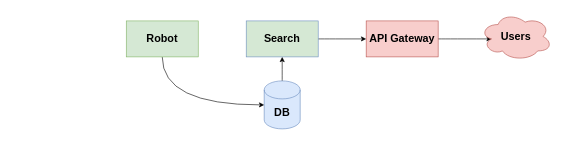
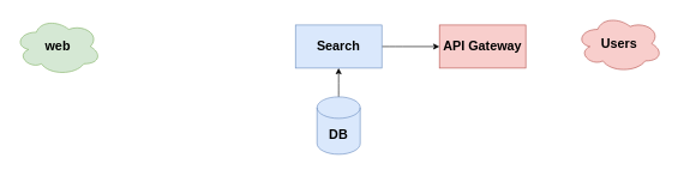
  <mxCell id="0" />
  <mxCell id="1" parent="0" />
- <mxCell id="2" style="edgeStyle=none;curved=1;orthogonalLoop=1;jettySize=auto;html=1;exitX=0.5;exitY=1;exitDx=0;exitDy=0;entryX=0;entryY=0.5;entryDx=0;entryDy=0;entryPerimeter=0;" edge="1" parent="1" source="3" target="5"><mxGeometry relative="1" as="geometry"><Array as="points"><mxPoint x="270" y="174" /></Array></mxGeometry></mxCell>
- <mxCell id="3" value="&lt;font style=&quot;font-size: 18px&quot;&gt;&lt;b&gt;Robot&lt;/b&gt;&lt;/font&gt;" style="rounded=0;whiteSpace=wrap;html=1;fillColor=#d5e8d4;strokeColor=#82b366;" vertex="1" parent="1"><mxGeometry x="210" y="34" width="120" height="60" as="geometry" /></mxCell>
  <mxCell id="4" style="edgeStyle=none;curved=1;orthogonalLoop=1;jettySize=auto;html=1;exitX=0.5;exitY=0;exitDx=0;exitDy=0;exitPerimeter=0;entryX=0.5;entryY=1;entryDx=0;entryDy=0;" edge="1" parent="1" source="5" target="9"><mxGeometry relative="1" as="geometry" /></mxCell>
  <mxCell id="5" value="&lt;font style=&quot;font-size: 18px&quot;&gt;&lt;b&gt;DB&lt;/b&gt;&lt;/font&gt;" style="shape=cylinder3;whiteSpace=wrap;html=1;boundedLbl=1;backgroundOutline=1;size=15;fillColor=#dae8fc;strokeColor=#6c8ebf;" vertex="1" parent="1"><mxGeometry x="440" y="134" width="60" height="80" as="geometry" /></mxCell>
- <mxCell id="6" style="edgeStyle=none;curved=1;orthogonalLoop=1;jettySize=auto;html=1;exitX=1;exitY=0.5;exitDx=0;exitDy=0;entryX=0.16;entryY=0.55;entryDx=0;entryDy=0;entryPerimeter=0;fontSize=18;" edge="1" parent="1" source="7" target="11"><mxGeometry relative="1" as="geometry" /></mxCell>
  <mxCell id="7" value="&lt;b&gt;&lt;font style=&quot;font-size: 18px&quot;&gt;API Gateway&lt;/font&gt;&lt;/b&gt;" style="rounded=0;whiteSpace=wrap;html=1;fillColor=#f8cecc;strokeColor=#b85450;" vertex="1" parent="1"><mxGeometry x="610" y="34" width="120" height="60" as="geometry" /></mxCell>
  <mxCell id="8" style="edgeStyle=none;curved=1;orthogonalLoop=1;jettySize=auto;html=1;exitX=1;exitY=0.5;exitDx=0;exitDy=0;entryX=0;entryY=0.5;entryDx=0;entryDy=0;" edge="1" parent="1" source="9" target="7"><mxGeometry relative="1" as="geometry" /></mxCell>
- <mxCell id="9" value="&lt;b style=&quot;font-size: 18px&quot;&gt;Search&lt;/b&gt;" style="rounded=0;whiteSpace=wrap;html=1;fillColor=#d5e8d4;strokeColor=#6c8ebf;" vertex="1" parent="1"><mxGeometry x="410" y="34" width="120" height="60" as="geometry" /></mxCell>
+ <mxCell id="9" value="&lt;b style=&quot;font-size: 18px&quot;&gt;Search&lt;/b&gt;" style="rounded=0;whiteSpace=wrap;html=1;fillColor=#dae8fc;strokeColor=#6c8ebf;" vertex="1" parent="1"><mxGeometry x="410" y="34" width="120" height="60" as="geometry" /></mxCell>
+ <mxCell id="10" value="&lt;b&gt;&lt;font style=&quot;font-size: 18px&quot;&gt;web&lt;/font&gt;&lt;/b&gt;" style="ellipse;shape=cloud;whiteSpace=wrap;html=1;fontSize=18;fillColor=#d5e8d4;strokeColor=#82b366;" vertex="1" parent="1"><mxGeometry x="20" y="24" width="120" height="80" as="geometry" /></mxCell>
  <mxCell id="11" value="&lt;b&gt;&lt;font style=&quot;font-size: 18px&quot;&gt;Users&lt;/font&gt;&lt;/b&gt;" style="ellipse;shape=cloud;whiteSpace=wrap;html=1;fontSize=18;fillColor=#f8cecc;strokeColor=#b85450;" vertex="1" parent="1"><mxGeometry x="800" y="20" width="120" height="80" as="geometry" /></mxCell>
